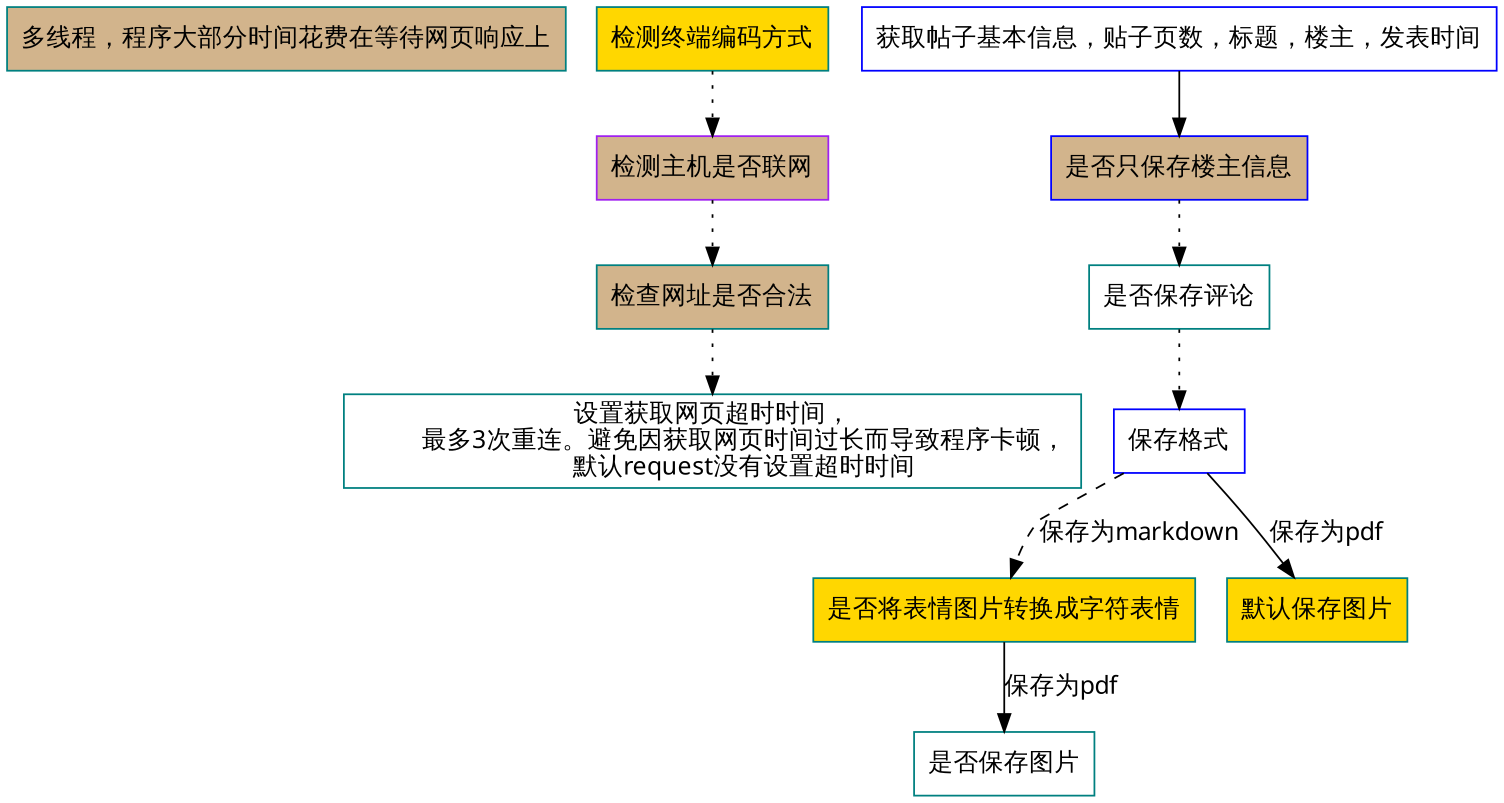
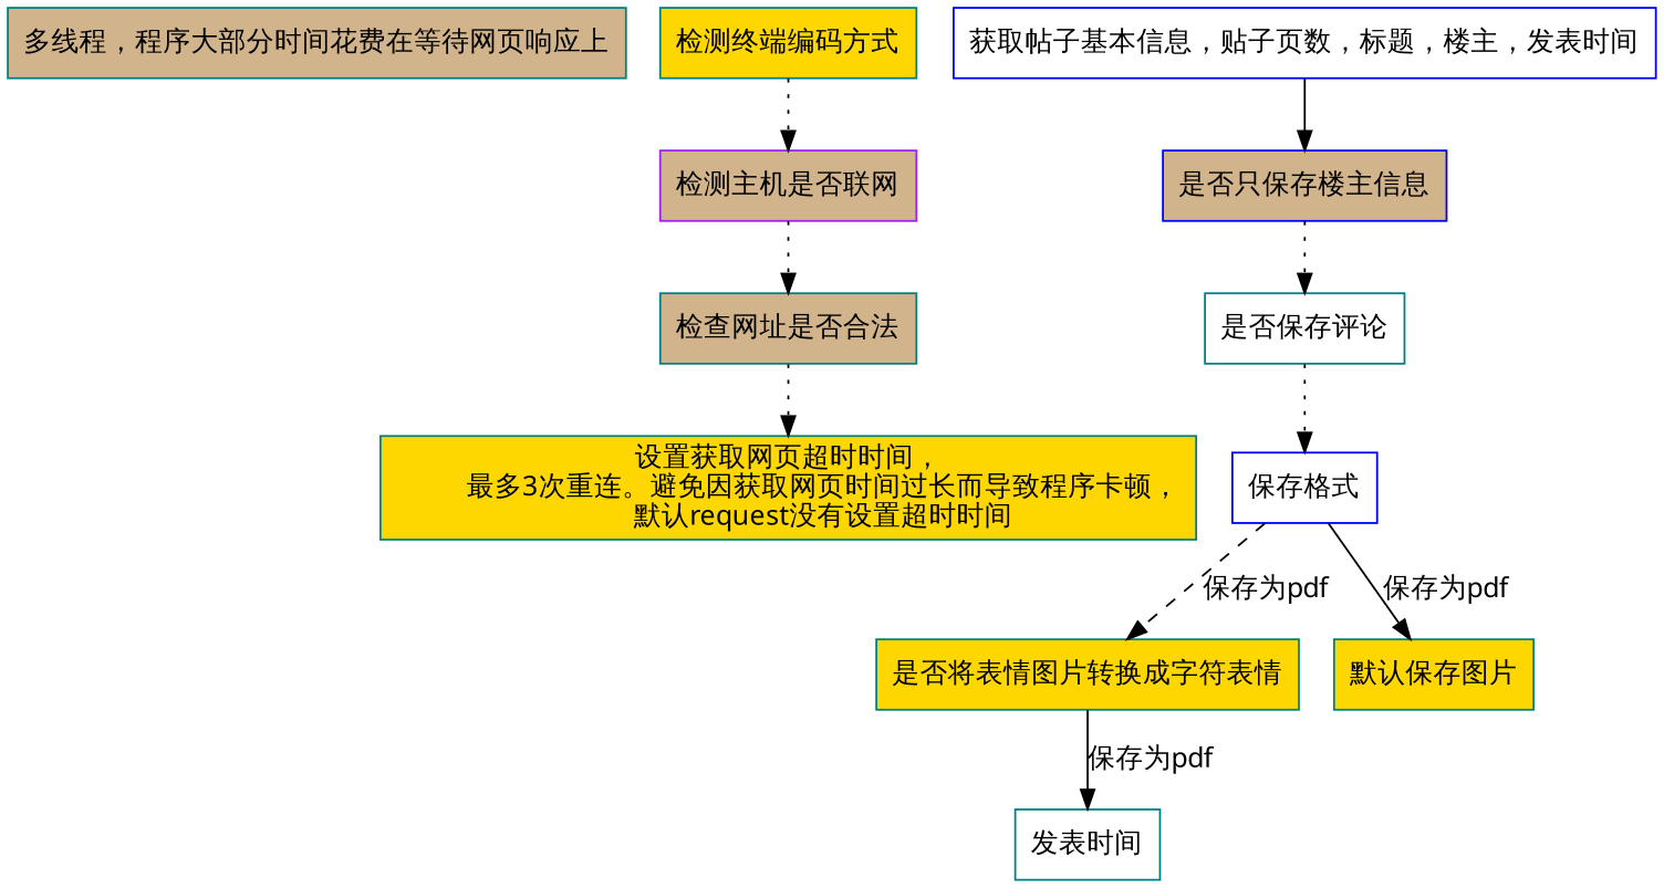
  digraph {
    fontname=FangSong
    node [color=teal fillcolor=tan fontname="Microsoft YaHei" shape=box style=filled]
    edge [fontname=FangSong style=dotted]
    n1 [label="多线程，程序大部分时间花费在等待网页响应上"]
    n2 [fillcolor=gold label="检测终端编码方式"]
    n3 [color=purple label="检测主机是否联网"]
    n4 [label="检查网址是否合法"]
-   n5 [fillcolor=white label="设置获取网页超时时间，\n        最多3次重连。避免因获取网页时间过长而导致程序卡顿，\n        默认request没有设置超时时间"]
+   n5 [fillcolor=gold label="设置获取网页超时时间，\n        最多3次重连。避免因获取网页时间过长而导致程序卡顿，\n        默认request没有设置超时时间"]
    n6 [color=blue fillcolor=white label="获取帖子基本信息，贴子页数，标题，楼主，发表时间"]
    n7 [color=blue label="是否只保存楼主信息"]
    n8 [fillcolor=white label="是否保存评论"]
    n9 [color=blue fillcolor=white label="保存格式"]
    n10 [fillcolor=gold label="是否将表情图片转换成字符表情"]
    n11 [fillcolor=gold label="默认保存图片"]
-   n12 [fillcolor=white label="是否保存图片"]
+   n12 [fillcolor=white label="发表时间"]
    n2 -> n3
    n3 -> n4
    n4 -> n5
    n6 -> n7 [style=solid]
    n7 -> n8
    n8 -> n9
-   n9 -> n10 [label="保存为markdown" style=dashed]
+   n9 -> n10 [label="保存为pdf" style=dashed]
    n9 -> n11 [label="保存为pdf" style=solid]
    n10 -> n12 [label="保存为pdf" style=solid]
  }
